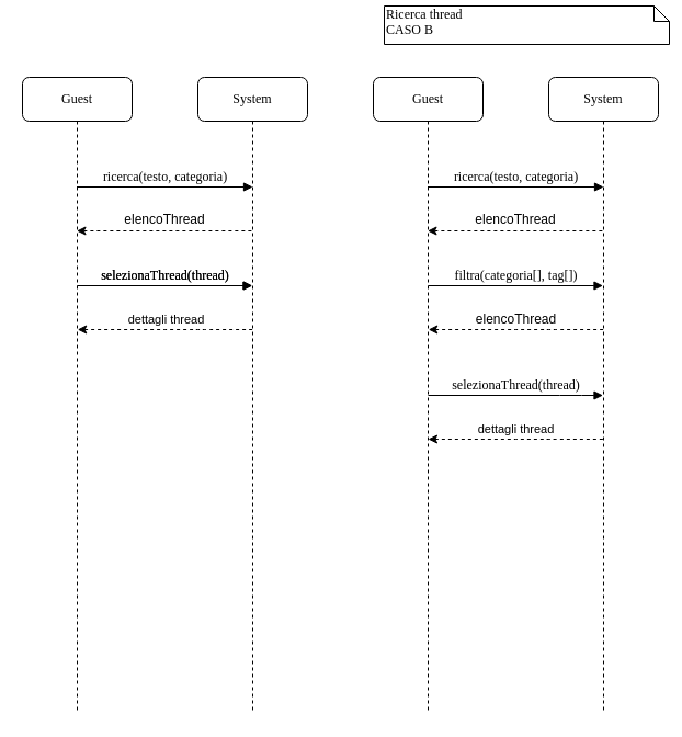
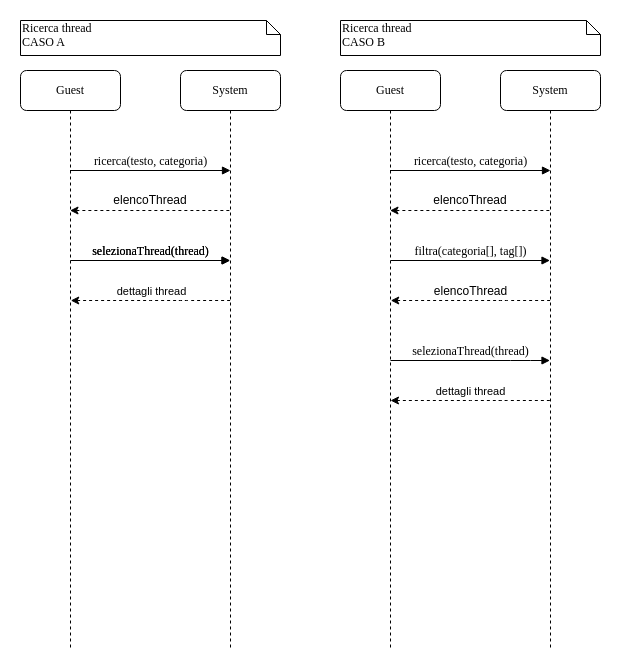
  <mxCell id="0" />
  <mxCell id="1" parent="0" />
  <mxCell id="2" value="System" style="shape=umlLifeline;perimeter=lifelinePerimeter;whiteSpace=wrap;html=1;container=1;collapsible=0;recursiveResize=0;outlineConnect=0;rounded=1;shadow=0;comic=0;labelBackgroundColor=none;strokeWidth=1;fontFamily=Verdana;fontSize=12;align=center;" parent="1" vertex="1"><mxGeometry x="180" y="70" width="100" height="580" as="geometry" /></mxCell>
  <mxCell id="3" value="Guest" style="shape=umlLifeline;perimeter=lifelinePerimeter;whiteSpace=wrap;html=1;container=1;collapsible=0;recursiveResize=0;outlineConnect=0;rounded=1;shadow=0;comic=0;labelBackgroundColor=none;strokeWidth=1;fontFamily=Verdana;fontSize=12;align=center;" parent="1" vertex="1"><mxGeometry x="20" y="70" width="100" height="580" as="geometry" /></mxCell>
  <mxCell id="4" value="ricerca(testo, categoria)" style="html=1;verticalAlign=bottom;endArrow=block;entryX=0.5;entryY=0.172;labelBackgroundColor=none;fontFamily=Verdana;fontSize=12;edgeStyle=elbowEdgeStyle;elbow=vertical;entryDx=0;entryDy=0;entryPerimeter=0;" parent="1" source="3" edge="1" target="2"><mxGeometry relative="1" as="geometry"><mxPoint x="75" y="170" as="sourcePoint" /><mxPoint x="205" y="170" as="targetPoint" /></mxGeometry></mxCell>
+ <mxCell id="5" value="Ricerca thread&lt;br&gt;CASO A" style="shape=note;whiteSpace=wrap;html=1;size=14;verticalAlign=top;align=left;spacingTop=-6;rounded=0;shadow=0;comic=0;labelBackgroundColor=none;strokeWidth=1;fontFamily=Verdana;fontSize=12" parent="1" vertex="1"><mxGeometry x="20" y="20" width="260" height="35" as="geometry" /></mxCell>
  <mxCell id="6" value="" style="endArrow=none;dashed=1;html=1;startArrow=classic;startFill=1;" parent="1" edge="1"><mxGeometry width="50" height="50" relative="1" as="geometry"><mxPoint x="69.5" y="210" as="sourcePoint" /><mxPoint x="229.5" y="210" as="targetPoint" /><Array as="points"><mxPoint x="180" y="210" /></Array></mxGeometry></mxCell>
  <mxCell id="7" value="selezionaThread(thread)" style="html=1;verticalAlign=bottom;endArrow=block;labelBackgroundColor=none;fontFamily=Verdana;fontSize=12;edgeStyle=elbowEdgeStyle;elbow=vertical;" parent="1" target="2" edge="1"><mxGeometry x="0.003" relative="1" as="geometry"><mxPoint x="70" y="260" as="sourcePoint" /><mxPoint x="200" y="280" as="targetPoint" /><Array as="points"><mxPoint x="200" y="260" /><mxPoint x="200" y="250" /><mxPoint x="200" y="240" /></Array><mxPoint as="offset" /></mxGeometry></mxCell>
  <mxCell id="8" value="" style="endArrow=none;dashed=1;html=1;startArrow=classic;startFill=1;" parent="1" edge="1"><mxGeometry width="50" height="50" relative="1" as="geometry"><mxPoint x="70.25" y="300" as="sourcePoint" /><mxPoint x="229.75" y="300" as="targetPoint" /><Array as="points"><mxPoint x="160.25" y="300" /><mxPoint x="180.75" y="300" /></Array></mxGeometry></mxCell>
  <mxCell id="9" value="dettagli thread" style="edgeLabel;html=1;align=center;verticalAlign=middle;resizable=0;points=[];" vertex="1" connectable="0" parent="8"><mxGeometry x="-0.1" y="3" relative="1" as="geometry"><mxPoint x="7.75" y="-7" as="offset" /></mxGeometry></mxCell>
  <mxCell id="10" value="elencoThread" style="text;html=1;strokeColor=none;fillColor=none;align=center;verticalAlign=middle;whiteSpace=wrap;rounded=0;" vertex="1" parent="1"><mxGeometry x="130" y="190" width="40" height="20" as="geometry" /></mxCell>
  <mxCell id="11" value="System" style="shape=umlLifeline;perimeter=lifelinePerimeter;whiteSpace=wrap;html=1;container=1;collapsible=0;recursiveResize=0;outlineConnect=0;rounded=1;shadow=0;comic=0;labelBackgroundColor=none;strokeWidth=1;fontFamily=Verdana;fontSize=12;align=center;" vertex="1" parent="1"><mxGeometry x="500" y="70" width="100" height="580" as="geometry" /></mxCell>
  <mxCell id="12" value="Guest" style="shape=umlLifeline;perimeter=lifelinePerimeter;whiteSpace=wrap;html=1;container=1;collapsible=0;recursiveResize=0;outlineConnect=0;rounded=1;shadow=0;comic=0;labelBackgroundColor=none;strokeWidth=1;fontFamily=Verdana;fontSize=12;align=center;" vertex="1" parent="1"><mxGeometry x="340" y="70" width="100" height="580" as="geometry" /></mxCell>
  <mxCell id="13" value="ricerca(testo, categoria)" style="html=1;verticalAlign=bottom;endArrow=block;entryX=0.5;entryY=0.172;labelBackgroundColor=none;fontFamily=Verdana;fontSize=12;edgeStyle=elbowEdgeStyle;elbow=vertical;entryDx=0;entryDy=0;entryPerimeter=0;" edge="1" parent="1" source="12" target="11"><mxGeometry relative="1" as="geometry"><mxPoint x="395" y="170" as="sourcePoint" /><mxPoint x="525" y="170" as="targetPoint" /></mxGeometry></mxCell>
- <mxCell id="14" value="Ricerca thread&lt;br&gt;CASO B" style="shape=note;whiteSpace=wrap;html=1;size=14;verticalAlign=top;align=left;spacingTop=-6;rounded=0;shadow=0;comic=0;labelBackgroundColor=none;strokeWidth=1;fontFamily=Verdana;fontSize=12" vertex="1" parent="1"><mxGeometry x="350" y="5" width="260" height="35" as="geometry" /></mxCell>
+ <mxCell id="14" value="Ricerca thread&lt;br&gt;CASO B" style="shape=note;whiteSpace=wrap;html=1;size=14;verticalAlign=top;align=left;spacingTop=-6;rounded=0;shadow=0;comic=0;labelBackgroundColor=none;strokeWidth=1;fontFamily=Verdana;fontSize=12" vertex="1" parent="1"><mxGeometry x="340" y="20" width="260" height="35" as="geometry" /></mxCell>
  <mxCell id="15" value="" style="endArrow=none;dashed=1;html=1;startArrow=classic;startFill=1;" edge="1" parent="1"><mxGeometry width="50" height="50" relative="1" as="geometry"><mxPoint x="389.5" y="210" as="sourcePoint" /><mxPoint x="549.5" y="210" as="targetPoint" /><Array as="points"><mxPoint x="500" y="210" /></Array></mxGeometry></mxCell>
  <mxCell id="16" value="filtra(categoria[], tag[])" style="html=1;verticalAlign=bottom;endArrow=block;labelBackgroundColor=none;fontFamily=Verdana;fontSize=12;edgeStyle=elbowEdgeStyle;elbow=vertical;" edge="1" parent="1" target="11"><mxGeometry x="0.003" relative="1" as="geometry"><mxPoint x="390" y="260" as="sourcePoint" /><mxPoint x="520" y="280" as="targetPoint" /><Array as="points"><mxPoint x="520" y="260" /><mxPoint x="520" y="250" /><mxPoint x="520" y="240" /></Array><mxPoint as="offset" /></mxGeometry></mxCell>
  <mxCell id="17" value="" style="endArrow=none;dashed=1;html=1;startArrow=classic;startFill=1;" edge="1" parent="1"><mxGeometry width="50" height="50" relative="1" as="geometry"><mxPoint x="390.25" y="300" as="sourcePoint" /><mxPoint x="549.75" y="300" as="targetPoint" /><Array as="points"><mxPoint x="480.25" y="300" /><mxPoint x="500.75" y="300" /></Array></mxGeometry></mxCell>
  <mxCell id="18" value="&lt;font style=&quot;font-size: 12px&quot;&gt;elencoThread&lt;/font&gt;" style="edgeLabel;html=1;align=center;verticalAlign=middle;resizable=0;points=[];fontSize=12;" vertex="1" connectable="0" parent="17"><mxGeometry x="-0.1" y="3" relative="1" as="geometry"><mxPoint x="6.75" y="-7" as="offset" /></mxGeometry></mxCell>
  <mxCell id="19" value="elencoThread" style="text;html=1;strokeColor=none;fillColor=none;align=center;verticalAlign=middle;whiteSpace=wrap;rounded=0;" vertex="1" parent="1"><mxGeometry x="450" y="190" width="40" height="20" as="geometry" /></mxCell>
  <mxCell id="20" value="selezionaThread(thread)" style="html=1;verticalAlign=bottom;endArrow=block;labelBackgroundColor=none;fontFamily=Verdana;fontSize=12;edgeStyle=elbowEdgeStyle;elbow=vertical;" edge="1" parent="1"><mxGeometry x="0.003" relative="1" as="geometry"><mxPoint x="70.25" y="260" as="sourcePoint" /><mxPoint x="229.75" y="260" as="targetPoint" /><Array as="points"><mxPoint x="200.25" y="260" /><mxPoint x="200.25" y="250" /><mxPoint x="200.25" y="240" /></Array><mxPoint as="offset" /></mxGeometry></mxCell>
  <mxCell id="21" value="" style="endArrow=none;dashed=1;html=1;startArrow=classic;startFill=1;" edge="1" parent="1"><mxGeometry width="50" height="50" relative="1" as="geometry"><mxPoint x="390" y="400" as="sourcePoint" /><mxPoint x="549.5" y="400" as="targetPoint" /><Array as="points"><mxPoint x="480" y="400" /><mxPoint x="500.5" y="400" /></Array></mxGeometry></mxCell>
  <mxCell id="22" value="dettagli thread" style="edgeLabel;html=1;align=center;verticalAlign=middle;resizable=0;points=[];" vertex="1" connectable="0" parent="21"><mxGeometry x="-0.1" y="3" relative="1" as="geometry"><mxPoint x="7.75" y="-7" as="offset" /></mxGeometry></mxCell>
  <mxCell id="23" value="selezionaThread(thread)" style="html=1;verticalAlign=bottom;endArrow=block;labelBackgroundColor=none;fontFamily=Verdana;fontSize=12;edgeStyle=elbowEdgeStyle;elbow=vertical;" edge="1" parent="1"><mxGeometry x="0.003" relative="1" as="geometry"><mxPoint x="390" y="360" as="sourcePoint" /><mxPoint x="549.5" y="360" as="targetPoint" /><Array as="points"><mxPoint x="520" y="360" /><mxPoint x="520" y="350" /><mxPoint x="520" y="340" /></Array><mxPoint as="offset" /></mxGeometry></mxCell>
